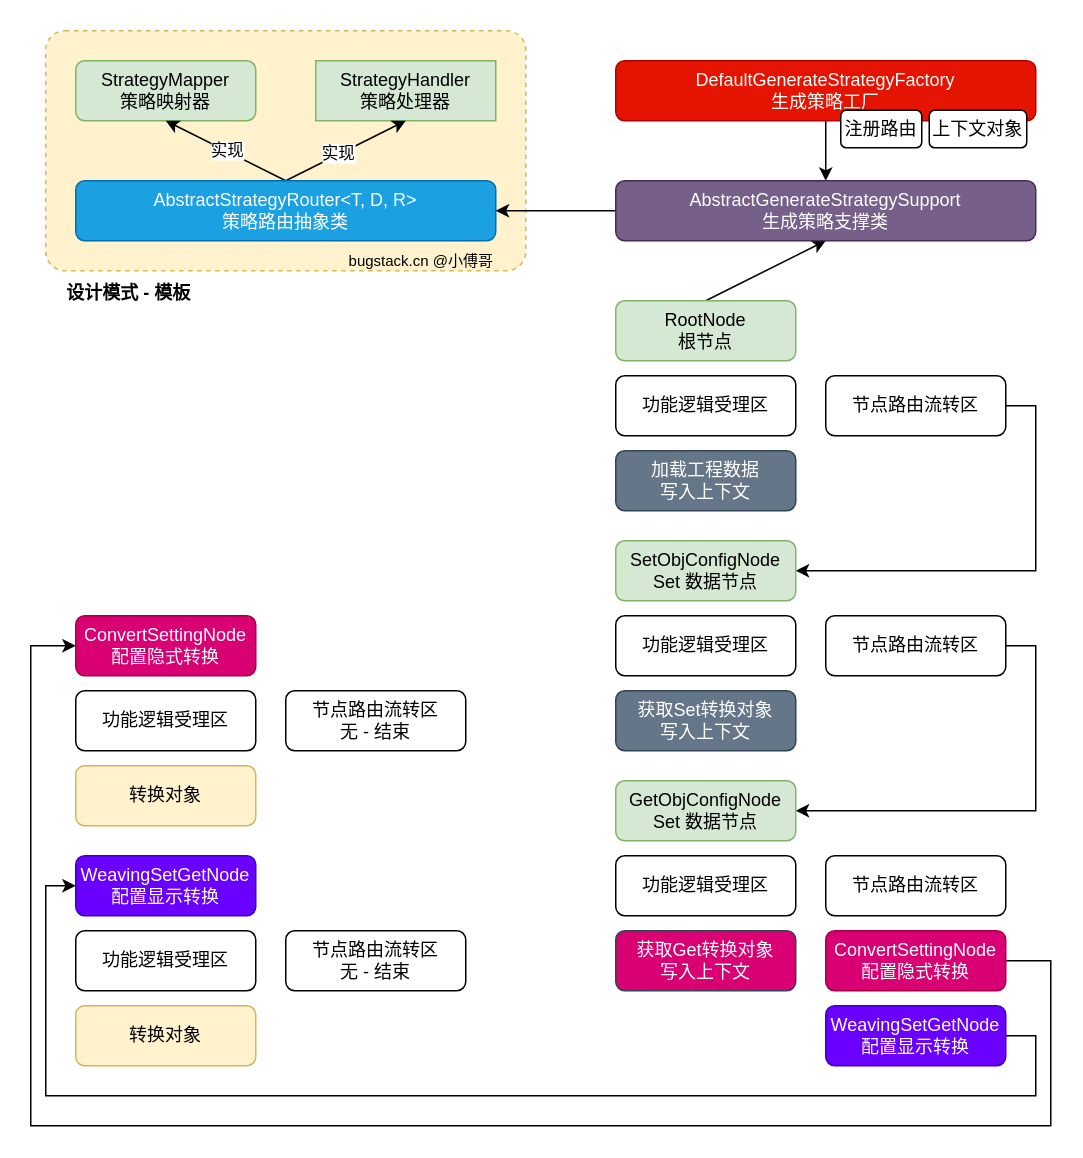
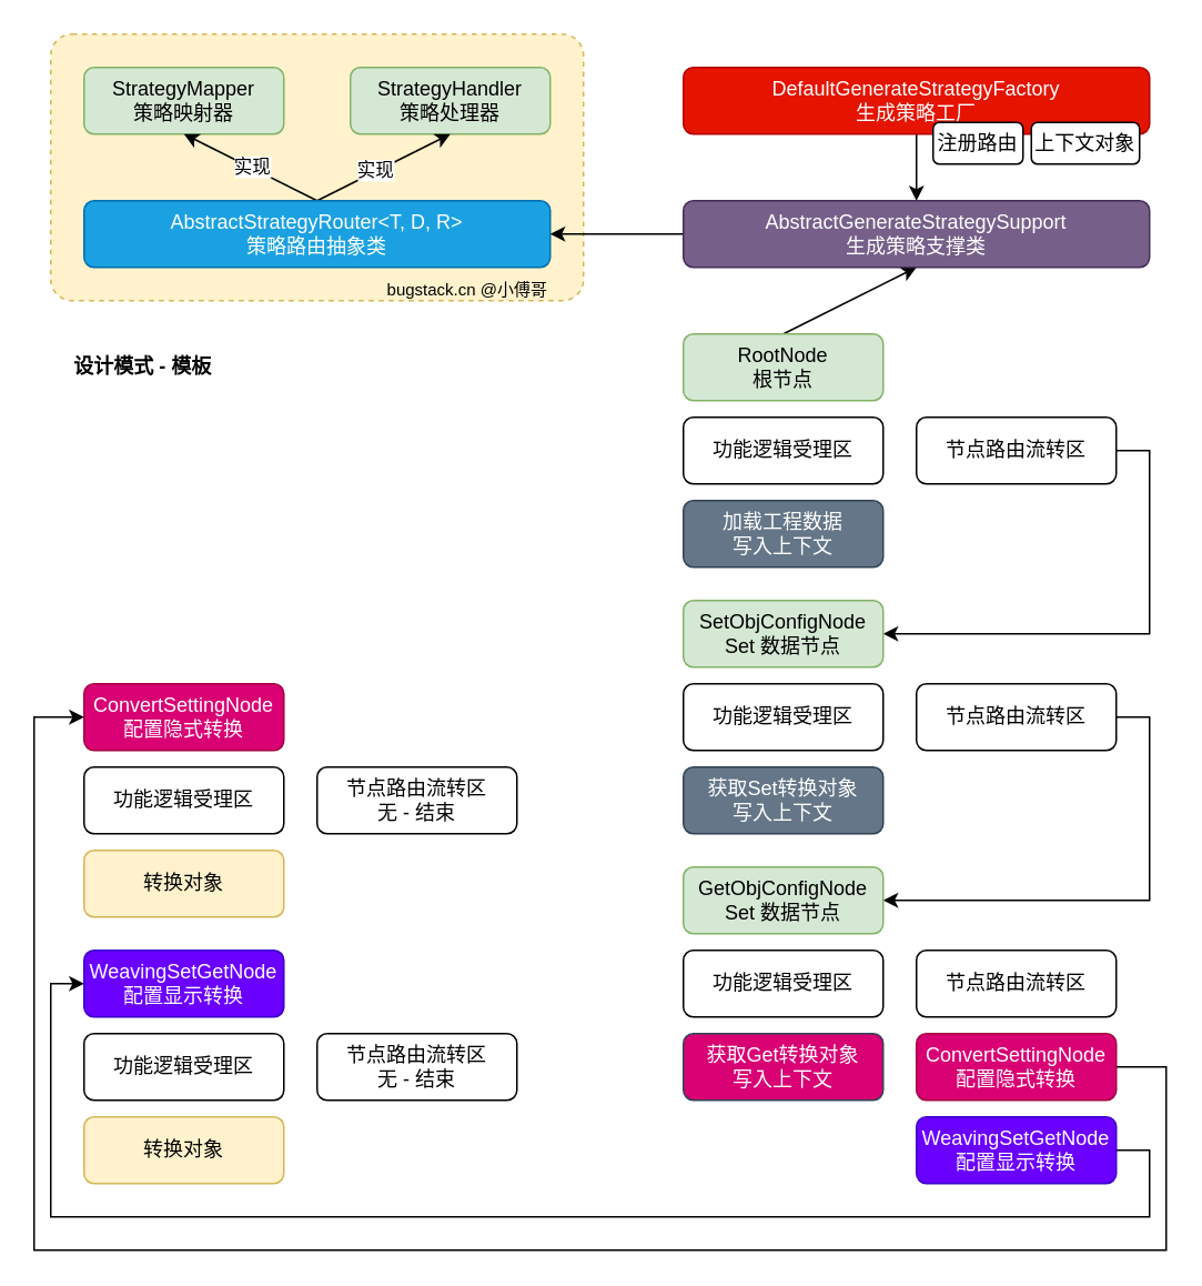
  <mxCell id="0" />
  <mxCell id="1" parent="0" />
  <mxCell id="2" value="" style="rounded=1;whiteSpace=wrap;html=1;dashed=1;fillColor=#fff2cc;arcSize=8;strokeColor=#d6b656;" vertex="1" parent="1"><mxGeometry x="30" y="20" width="320" height="160" as="geometry" /></mxCell>
- <mxCell id="3" value="StrategyHandler&lt;br&gt;策略处理器" style="whiteSpace=wrap;html=1;fillColor=#d5e8d4;strokeColor=#82b366;rounded=0;" vertex="1" parent="1"><mxGeometry x="210" y="40" width="120" height="40" as="geometry" /></mxCell>
+ <mxCell id="3" value="StrategyHandler&lt;br&gt;策略处理器" style="rounded=1;whiteSpace=wrap;html=1;fillColor=#d5e8d4;strokeColor=#82b366;" vertex="1" parent="1"><mxGeometry x="210" y="40" width="120" height="40" as="geometry" /></mxCell>
  <mxCell id="4" value="StrategyMapper&lt;br&gt;策略映射器" style="rounded=1;whiteSpace=wrap;html=1;fillColor=#d5e8d4;strokeColor=#82b366;" vertex="1" parent="1"><mxGeometry x="50" y="40" width="120" height="40" as="geometry" /></mxCell>
  <mxCell id="5" style="rounded=0;orthogonalLoop=1;jettySize=auto;html=1;exitX=0.5;exitY=0;exitDx=0;exitDy=0;entryX=0.5;entryY=1;entryDx=0;entryDy=0;" edge="1" parent="1" source="9" target="4"><mxGeometry relative="1" as="geometry"><mxPoint x="110" y="110" as="targetPoint" /></mxGeometry></mxCell>
  <mxCell id="6" value="实现" style="edgeLabel;html=1;align=center;verticalAlign=middle;resizable=0;points=[];" vertex="1" connectable="0" parent="5"><mxGeometry x="-0.185" y="1" relative="1" as="geometry"><mxPoint x="-7" y="-5" as="offset" /></mxGeometry></mxCell>
  <mxCell id="7" style="edgeStyle=none;rounded=0;orthogonalLoop=1;jettySize=auto;html=1;exitX=0.5;exitY=0;exitDx=0;exitDy=0;entryX=0.5;entryY=1;entryDx=0;entryDy=0;" edge="1" parent="1" source="9" target="3"><mxGeometry relative="1" as="geometry" /></mxCell>
  <mxCell id="8" value="实现" style="edgeLabel;html=1;align=center;verticalAlign=middle;resizable=0;points=[];" vertex="1" connectable="0" parent="7"><mxGeometry x="-0.135" y="1" relative="1" as="geometry"><mxPoint as="offset" /></mxGeometry></mxCell>
  <mxCell id="9" value="AbstractStrategyRouter&amp;lt;T, D, R&amp;gt;&lt;br&gt;策略路由抽象类" style="rounded=1;whiteSpace=wrap;html=1;fillColor=#1ba1e2;strokeColor=#006EAF;fontColor=#ffffff;" vertex="1" parent="1"><mxGeometry x="50" y="120" width="280" height="40" as="geometry" /></mxCell>
  <mxCell id="10" style="edgeStyle=none;rounded=0;orthogonalLoop=1;jettySize=auto;html=1;exitX=0.5;exitY=1;exitDx=0;exitDy=0;" edge="1" parent="1" source="11"><mxGeometry relative="1" as="geometry"><mxPoint x="550" y="120" as="targetPoint" /></mxGeometry></mxCell>
  <mxCell id="11" value="DefaultGenerateStrategyFactory&lt;br&gt;生成策略工厂" style="rounded=1;whiteSpace=wrap;html=1;fillColor=#e51400;strokeColor=#B20000;fontColor=#ffffff;" vertex="1" parent="1"><mxGeometry x="410" y="40" width="280" height="40" as="geometry" /></mxCell>
  <mxCell id="12" style="edgeStyle=none;rounded=0;orthogonalLoop=1;jettySize=auto;html=1;exitX=0.5;exitY=0;exitDx=0;exitDy=0;entryX=0.5;entryY=1;entryDx=0;entryDy=0;" edge="1" parent="1" source="13"><mxGeometry relative="1" as="geometry"><mxPoint x="550" y="160" as="targetPoint" /></mxGeometry></mxCell>
  <mxCell id="13" value="RootNode&lt;br&gt;根节点" style="rounded=1;whiteSpace=wrap;html=1;fillColor=#d5e8d4;strokeColor=#82b366;" vertex="1" parent="1"><mxGeometry x="410" y="200" width="120" height="40" as="geometry" /></mxCell>
- <mxCell id="14" value="&lt;b&gt;设计模式 - 模板&lt;/b&gt;" style="text;html=1;align=center;verticalAlign=middle;resizable=0;points=[];autosize=1;strokeColor=none;fillColor=none;" vertex="1" parent="1"><mxGeometry x="30" y="180" width="110" height="30" as="geometry" /></mxCell>
+ <mxCell id="14" value="&lt;b&gt;设计模式 - 模板&lt;/b&gt;" style="text;html=1;align=center;verticalAlign=middle;resizable=0;points=[];autosize=1;strokeColor=none;fillColor=none;" vertex="1" parent="1"><mxGeometry x="30" y="205" width="110" height="30" as="geometry" /></mxCell>
  <mxCell id="15" value="&lt;font style=&quot;font-size: 10px;&quot;&gt;bugstack.cn @小傅哥&lt;/font&gt;" style="text;html=1;align=center;verticalAlign=middle;resizable=0;points=[];autosize=1;strokeColor=none;fillColor=none;" vertex="1" parent="1"><mxGeometry x="223" y="160" width="114" height="26" as="geometry" /></mxCell>
  <mxCell id="16" style="edgeStyle=orthogonalEdgeStyle;rounded=0;orthogonalLoop=1;jettySize=auto;html=1;exitX=0;exitY=0.5;exitDx=0;exitDy=0;entryX=1;entryY=0.5;entryDx=0;entryDy=0;" edge="1" parent="1" source="17" target="9"><mxGeometry relative="1" as="geometry" /></mxCell>
  <mxCell id="17" value="AbstractGenerateStrategySupport&lt;br&gt;生成策略支撑类" style="rounded=1;whiteSpace=wrap;html=1;fillColor=#76608a;strokeColor=#432D57;fontColor=#ffffff;" vertex="1" parent="1"><mxGeometry x="410" y="120" width="280" height="40" as="geometry" /></mxCell>
  <mxCell id="18" value="功能逻辑受理区" style="rounded=1;whiteSpace=wrap;html=1;" vertex="1" parent="1"><mxGeometry x="410" y="250" width="120" height="40" as="geometry" /></mxCell>
  <mxCell id="19" style="edgeStyle=orthogonalEdgeStyle;rounded=0;orthogonalLoop=1;jettySize=auto;html=1;exitX=1;exitY=0.5;exitDx=0;exitDy=0;entryX=1;entryY=0.5;entryDx=0;entryDy=0;" edge="1" parent="1" source="20" target="22"><mxGeometry relative="1" as="geometry" /></mxCell>
  <mxCell id="20" value="节点路由流转区" style="rounded=1;whiteSpace=wrap;html=1;" vertex="1" parent="1"><mxGeometry x="550" y="250" width="120" height="40" as="geometry" /></mxCell>
  <mxCell id="21" value="加载工程数据&lt;br&gt;写入上下文" style="rounded=1;whiteSpace=wrap;html=1;fillColor=#647687;strokeColor=#314354;fontColor=#ffffff;" vertex="1" parent="1"><mxGeometry x="410" y="300" width="120" height="40" as="geometry" /></mxCell>
  <mxCell id="22" value="SetObjConfigNode&lt;br&gt;Set 数据节点" style="rounded=1;whiteSpace=wrap;html=1;fillColor=#d5e8d4;strokeColor=#82b366;" vertex="1" parent="1"><mxGeometry x="410" y="360" width="120" height="40" as="geometry" /></mxCell>
  <mxCell id="23" value="功能逻辑受理区" style="rounded=1;whiteSpace=wrap;html=1;" vertex="1" parent="1"><mxGeometry x="410" y="410" width="120" height="40" as="geometry" /></mxCell>
  <mxCell id="24" style="edgeStyle=orthogonalEdgeStyle;rounded=0;orthogonalLoop=1;jettySize=auto;html=1;exitX=1;exitY=0.5;exitDx=0;exitDy=0;entryX=1;entryY=0.5;entryDx=0;entryDy=0;" edge="1" parent="1" source="25" target="27"><mxGeometry relative="1" as="geometry" /></mxCell>
  <mxCell id="25" value="节点路由流转区" style="rounded=1;whiteSpace=wrap;html=1;" vertex="1" parent="1"><mxGeometry x="550" y="410" width="120" height="40" as="geometry" /></mxCell>
  <mxCell id="26" value="获取Set转换对象&lt;br&gt;写入上下文" style="rounded=1;whiteSpace=wrap;html=1;fillColor=#647687;strokeColor=#314354;fontColor=#ffffff;" vertex="1" parent="1"><mxGeometry x="410" y="460" width="120" height="40" as="geometry" /></mxCell>
  <mxCell id="27" value="GetObjConfigNode&lt;br&gt;Set 数据节点" style="rounded=1;whiteSpace=wrap;html=1;fillColor=#d5e8d4;strokeColor=#82b366;" vertex="1" parent="1"><mxGeometry x="410" y="520" width="120" height="40" as="geometry" /></mxCell>
  <mxCell id="28" value="功能逻辑受理区" style="rounded=1;whiteSpace=wrap;html=1;" vertex="1" parent="1"><mxGeometry x="410" y="570" width="120" height="40" as="geometry" /></mxCell>
  <mxCell id="29" value="节点路由流转区" style="rounded=1;whiteSpace=wrap;html=1;" vertex="1" parent="1"><mxGeometry x="550" y="570" width="120" height="40" as="geometry" /></mxCell>
  <mxCell id="30" value="获取Get转换对象&lt;br&gt;写入上下文" style="rounded=1;whiteSpace=wrap;html=1;fillColor=#d80073;strokeColor=#314354;fontColor=#ffffff;" vertex="1" parent="1"><mxGeometry x="410" y="620" width="120" height="40" as="geometry" /></mxCell>
  <mxCell id="31" value="ConvertSettingNode&lt;br&gt;配置隐式转换" style="rounded=1;whiteSpace=wrap;html=1;fillColor=#d80073;strokeColor=#A50040;fontColor=#ffffff;" vertex="1" parent="1"><mxGeometry x="50" y="410" width="120" height="40" as="geometry" /></mxCell>
  <mxCell id="32" value="功能逻辑受理区" style="rounded=1;whiteSpace=wrap;html=1;" vertex="1" parent="1"><mxGeometry x="50" y="460" width="120" height="40" as="geometry" /></mxCell>
  <mxCell id="33" value="节点路由流转区&lt;br&gt;无 - 结束" style="rounded=1;whiteSpace=wrap;html=1;" vertex="1" parent="1"><mxGeometry x="190" y="460" width="120" height="40" as="geometry" /></mxCell>
  <mxCell id="34" value="转换对象" style="rounded=1;whiteSpace=wrap;html=1;fillColor=#fff2cc;strokeColor=#d6b656;" vertex="1" parent="1"><mxGeometry x="50" y="510" width="120" height="40" as="geometry" /></mxCell>
  <mxCell id="35" value="WeavingSetGetNode&lt;br&gt;配置显示转换" style="rounded=1;whiteSpace=wrap;html=1;fillColor=#6a00ff;strokeColor=#3700CC;fontColor=#ffffff;" vertex="1" parent="1"><mxGeometry x="50" y="570" width="120" height="40" as="geometry" /></mxCell>
  <mxCell id="36" value="功能逻辑受理区" style="rounded=1;whiteSpace=wrap;html=1;" vertex="1" parent="1"><mxGeometry x="50" y="620" width="120" height="40" as="geometry" /></mxCell>
  <mxCell id="37" value="节点路由流转区&lt;br&gt;无 - 结束" style="rounded=1;whiteSpace=wrap;html=1;" vertex="1" parent="1"><mxGeometry x="190" y="620" width="120" height="40" as="geometry" /></mxCell>
  <mxCell id="38" value="转换对象" style="rounded=1;whiteSpace=wrap;html=1;fillColor=#fff2cc;strokeColor=#d6b656;" vertex="1" parent="1"><mxGeometry x="50" y="670" width="120" height="40" as="geometry" /></mxCell>
  <mxCell id="39" style="edgeStyle=orthogonalEdgeStyle;rounded=0;orthogonalLoop=1;jettySize=auto;html=1;exitX=1;exitY=0.5;exitDx=0;exitDy=0;entryX=0;entryY=0.5;entryDx=0;entryDy=0;" edge="1" parent="1" source="40" target="31"><mxGeometry relative="1" as="geometry"><Array as="points"><mxPoint x="700" y="640" /><mxPoint x="700" y="750" /><mxPoint x="20" y="750" /><mxPoint x="20" y="430" /></Array></mxGeometry></mxCell>
  <mxCell id="40" value="ConvertSettingNode&lt;br&gt;配置隐式转换" style="rounded=1;whiteSpace=wrap;html=1;fillColor=#d80073;strokeColor=#A50040;fontColor=#ffffff;" vertex="1" parent="1"><mxGeometry x="550" y="620" width="120" height="40" as="geometry" /></mxCell>
  <mxCell id="41" style="edgeStyle=orthogonalEdgeStyle;rounded=0;orthogonalLoop=1;jettySize=auto;html=1;exitX=1;exitY=0.5;exitDx=0;exitDy=0;entryX=0;entryY=0.5;entryDx=0;entryDy=0;" edge="1" parent="1" source="42" target="35"><mxGeometry relative="1" as="geometry"><Array as="points"><mxPoint x="690" y="690" /><mxPoint x="690" y="730" /><mxPoint x="30" y="730" /><mxPoint x="30" y="590" /></Array></mxGeometry></mxCell>
  <mxCell id="42" value="WeavingSetGetNode&lt;br&gt;配置显示转换" style="rounded=1;whiteSpace=wrap;html=1;fillColor=#6a00ff;strokeColor=#3700CC;fontColor=#ffffff;" vertex="1" parent="1"><mxGeometry x="550" y="670" width="120" height="40" as="geometry" /></mxCell>
  <mxCell id="43" value="注册路由" style="rounded=1;whiteSpace=wrap;html=1;" vertex="1" parent="1"><mxGeometry x="560" y="73" width="54" height="25" as="geometry" /></mxCell>
  <mxCell id="44" value="上下文对象" style="rounded=1;whiteSpace=wrap;html=1;" vertex="1" parent="1"><mxGeometry x="619" y="73" width="65" height="25" as="geometry" /></mxCell>
